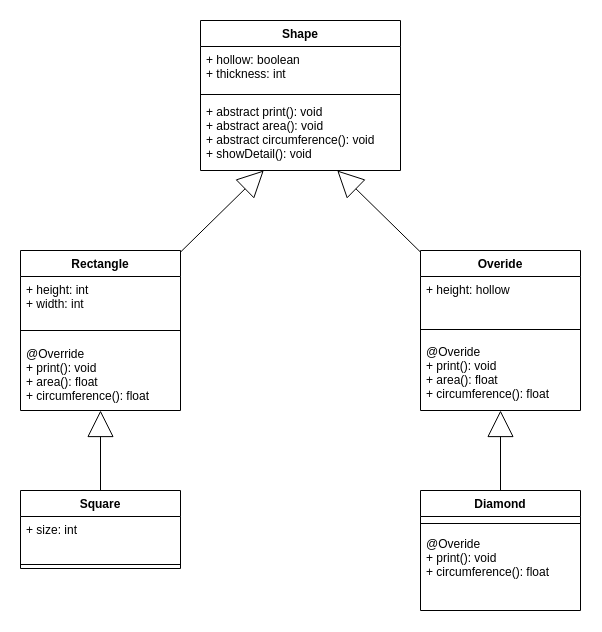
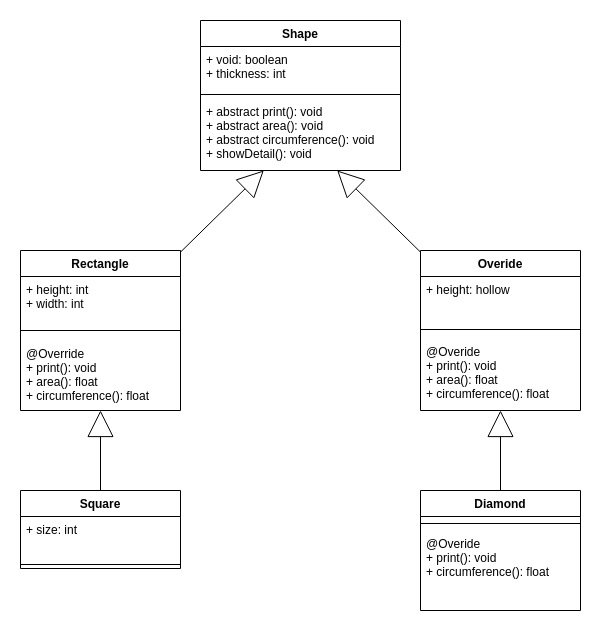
  <mxCell id="0" />
  <mxCell id="1" parent="0" />
  <mxCell id="2" value="Shape" style="swimlane;fontStyle=1;align=center;verticalAlign=top;childLayout=stackLayout;horizontal=1;startSize=26;horizontalStack=0;resizeParent=1;resizeParentMax=0;resizeLast=0;collapsible=1;marginBottom=0;" parent="1" vertex="1"><mxGeometry x="200" y="20" width="200" height="150" as="geometry" /></mxCell>
- <mxCell id="3" value="+ hollow: boolean&#10;+ thickness: int&#10;" style="text;strokeColor=none;fillColor=none;align=left;verticalAlign=top;spacingLeft=4;spacingRight=4;overflow=hidden;rotatable=0;points=[[0,0.5],[1,0.5]];portConstraint=eastwest;" parent="2" vertex="1"><mxGeometry y="26" width="200" height="44" as="geometry" /></mxCell>
+ <mxCell id="3" value="+ void: boolean&#10;+ thickness: int&#10;" style="text;strokeColor=none;fillColor=none;align=left;verticalAlign=top;spacingLeft=4;spacingRight=4;overflow=hidden;rotatable=0;points=[[0,0.5],[1,0.5]];portConstraint=eastwest;" parent="2" vertex="1"><mxGeometry y="26" width="200" height="44" as="geometry" /></mxCell>
  <mxCell id="4" value="" style="line;strokeWidth=1;fillColor=none;align=left;verticalAlign=middle;spacingTop=-1;spacingLeft=3;spacingRight=3;rotatable=0;labelPosition=right;points=[];portConstraint=eastwest;" parent="2" vertex="1"><mxGeometry y="70" width="200" height="8" as="geometry" /></mxCell>
  <mxCell id="5" value="+ abstract print(): void&#10;+ abstract area(): void&#10;+ abstract circumference(): void&#10;+ showDetail(): void&#10;" style="text;strokeColor=none;fillColor=none;align=left;verticalAlign=top;spacingLeft=4;spacingRight=4;overflow=hidden;rotatable=0;points=[[0,0.5],[1,0.5]];portConstraint=eastwest;" parent="2" vertex="1"><mxGeometry y="78" width="200" height="72" as="geometry" /></mxCell>
  <mxCell id="6" value="Rectangle" style="swimlane;fontStyle=1;align=center;verticalAlign=top;childLayout=stackLayout;horizontal=1;startSize=26;horizontalStack=0;resizeParent=1;resizeParentMax=0;resizeLast=0;collapsible=1;marginBottom=0;" parent="1" vertex="1"><mxGeometry x="20" y="250" width="160" height="160" as="geometry" /></mxCell>
  <mxCell id="7" value="+ height: int&#10;+ width: int&#10;" style="text;strokeColor=none;fillColor=none;align=left;verticalAlign=top;spacingLeft=4;spacingRight=4;overflow=hidden;rotatable=0;points=[[0,0.5],[1,0.5]];portConstraint=eastwest;" parent="6" vertex="1"><mxGeometry y="26" width="160" height="44" as="geometry" /></mxCell>
  <mxCell id="8" value="" style="line;strokeWidth=1;fillColor=none;align=left;verticalAlign=middle;spacingTop=-1;spacingLeft=3;spacingRight=3;rotatable=0;labelPosition=right;points=[];portConstraint=eastwest;" parent="6" vertex="1"><mxGeometry y="70" width="160" height="20" as="geometry" /></mxCell>
  <mxCell id="9" value="@Override&#10;+ print(): void&#10;+ area(): float&#10;+ circumference(): float&#10;" style="text;strokeColor=none;fillColor=none;align=left;verticalAlign=top;spacingLeft=4;spacingRight=4;overflow=hidden;rotatable=0;points=[[0,0.5],[1,0.5]];portConstraint=eastwest;" parent="6" vertex="1"><mxGeometry y="90" width="160" height="70" as="geometry" /></mxCell>
  <mxCell id="10" value="Overide" style="swimlane;fontStyle=1;align=center;verticalAlign=top;childLayout=stackLayout;horizontal=1;startSize=26;horizontalStack=0;resizeParent=1;resizeParentMax=0;resizeLast=0;collapsible=1;marginBottom=0;" parent="1" vertex="1"><mxGeometry x="420" y="250" width="160" height="160" as="geometry" /></mxCell>
  <mxCell id="11" value="+ height: hollow&#10;" style="text;strokeColor=none;fillColor=none;align=left;verticalAlign=top;spacingLeft=4;spacingRight=4;overflow=hidden;rotatable=0;points=[[0,0.5],[1,0.5]];portConstraint=eastwest;" parent="10" vertex="1"><mxGeometry y="26" width="160" height="44" as="geometry" /></mxCell>
  <mxCell id="12" value="" style="line;strokeWidth=1;fillColor=none;align=left;verticalAlign=middle;spacingTop=-1;spacingLeft=3;spacingRight=3;rotatable=0;labelPosition=right;points=[];portConstraint=eastwest;" parent="10" vertex="1"><mxGeometry y="70" width="160" height="18" as="geometry" /></mxCell>
  <mxCell id="13" value="@Overide&#10;+ print(): void&#10;+ area(): float&#10;+ circumference(): float&#10;&#10;" style="text;strokeColor=none;fillColor=none;align=left;verticalAlign=top;spacingLeft=4;spacingRight=4;overflow=hidden;rotatable=0;points=[[0,0.5],[1,0.5]];portConstraint=eastwest;" parent="10" vertex="1"><mxGeometry y="88" width="160" height="72" as="geometry" /></mxCell>
  <mxCell id="14" value="Diamond" style="swimlane;fontStyle=1;align=center;verticalAlign=top;childLayout=stackLayout;horizontal=1;startSize=26;horizontalStack=0;resizeParent=1;resizeParentMax=0;resizeLast=0;collapsible=1;marginBottom=0;" parent="1" vertex="1"><mxGeometry x="420" y="490" width="160" height="120" as="geometry" /></mxCell>
  <mxCell id="15" value="" style="line;strokeWidth=1;fillColor=none;align=left;verticalAlign=middle;spacingTop=-1;spacingLeft=3;spacingRight=3;rotatable=0;labelPosition=right;points=[];portConstraint=eastwest;" parent="14" vertex="1"><mxGeometry y="26" width="160" height="14" as="geometry" /></mxCell>
  <mxCell id="16" value="@Overide&#10;+ print(): void&#10;+ circumference(): float" style="text;strokeColor=none;fillColor=none;align=left;verticalAlign=top;spacingLeft=4;spacingRight=4;overflow=hidden;rotatable=0;points=[[0,0.5],[1,0.5]];portConstraint=eastwest;" parent="14" vertex="1"><mxGeometry y="40" width="160" height="80" as="geometry" /></mxCell>
  <mxCell id="17" value="Square" style="swimlane;fontStyle=1;align=center;verticalAlign=top;childLayout=stackLayout;horizontal=1;startSize=26;horizontalStack=0;resizeParent=1;resizeParentMax=0;resizeLast=0;collapsible=1;marginBottom=0;" parent="1" vertex="1"><mxGeometry x="20" y="490" width="160" height="78" as="geometry" /></mxCell>
  <mxCell id="18" value="+ size: int&#10;" style="text;strokeColor=none;fillColor=none;align=left;verticalAlign=top;spacingLeft=4;spacingRight=4;overflow=hidden;rotatable=0;points=[[0,0.5],[1,0.5]];portConstraint=eastwest;" parent="17" vertex="1"><mxGeometry y="26" width="160" height="44" as="geometry" /></mxCell>
  <mxCell id="19" value="" style="line;strokeWidth=1;fillColor=none;align=left;verticalAlign=middle;spacingTop=-1;spacingLeft=3;spacingRight=3;rotatable=0;labelPosition=right;points=[];portConstraint=eastwest;" parent="17" vertex="1"><mxGeometry y="70" width="160" height="8" as="geometry" /></mxCell>
  <mxCell id="20" value="" style="endArrow=block;endFill=0;endSize=24;html=1;" parent="1" source="17" target="9" edge="1"><mxGeometry width="160" relative="1" as="geometry"><mxPoint x="20" y="550" as="sourcePoint" /><mxPoint x="180" y="550" as="targetPoint" /></mxGeometry></mxCell>
  <mxCell id="21" value="" style="endArrow=block;endFill=0;endSize=24;html=1;" parent="1" source="6" target="5" edge="1"><mxGeometry width="160" relative="1" as="geometry"><mxPoint x="110" y="460" as="sourcePoint" /><mxPoint x="110" y="380" as="targetPoint" /></mxGeometry></mxCell>
  <mxCell id="22" value="" style="endArrow=block;endFill=0;endSize=24;html=1;" parent="1" source="10" target="5" edge="1"><mxGeometry width="160" relative="1" as="geometry"><mxPoint x="120" y="470" as="sourcePoint" /><mxPoint x="120" y="390" as="targetPoint" /></mxGeometry></mxCell>
  <mxCell id="23" value="" style="endArrow=block;endFill=0;endSize=24;html=1;" parent="1" source="14" target="13" edge="1"><mxGeometry width="160" relative="1" as="geometry"><mxPoint x="130" y="480" as="sourcePoint" /><mxPoint x="130" y="400" as="targetPoint" /></mxGeometry></mxCell>
